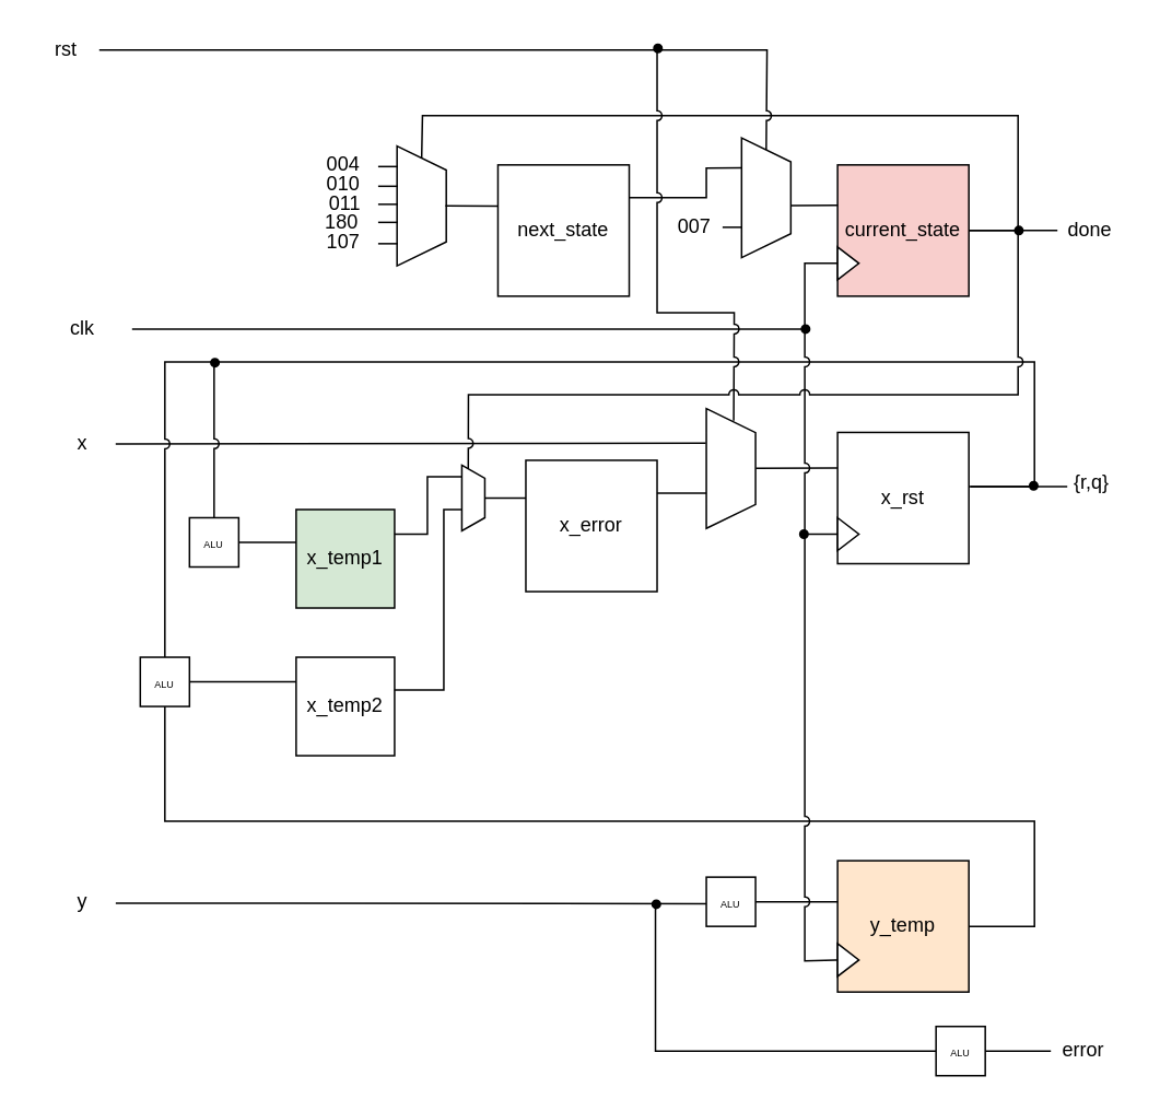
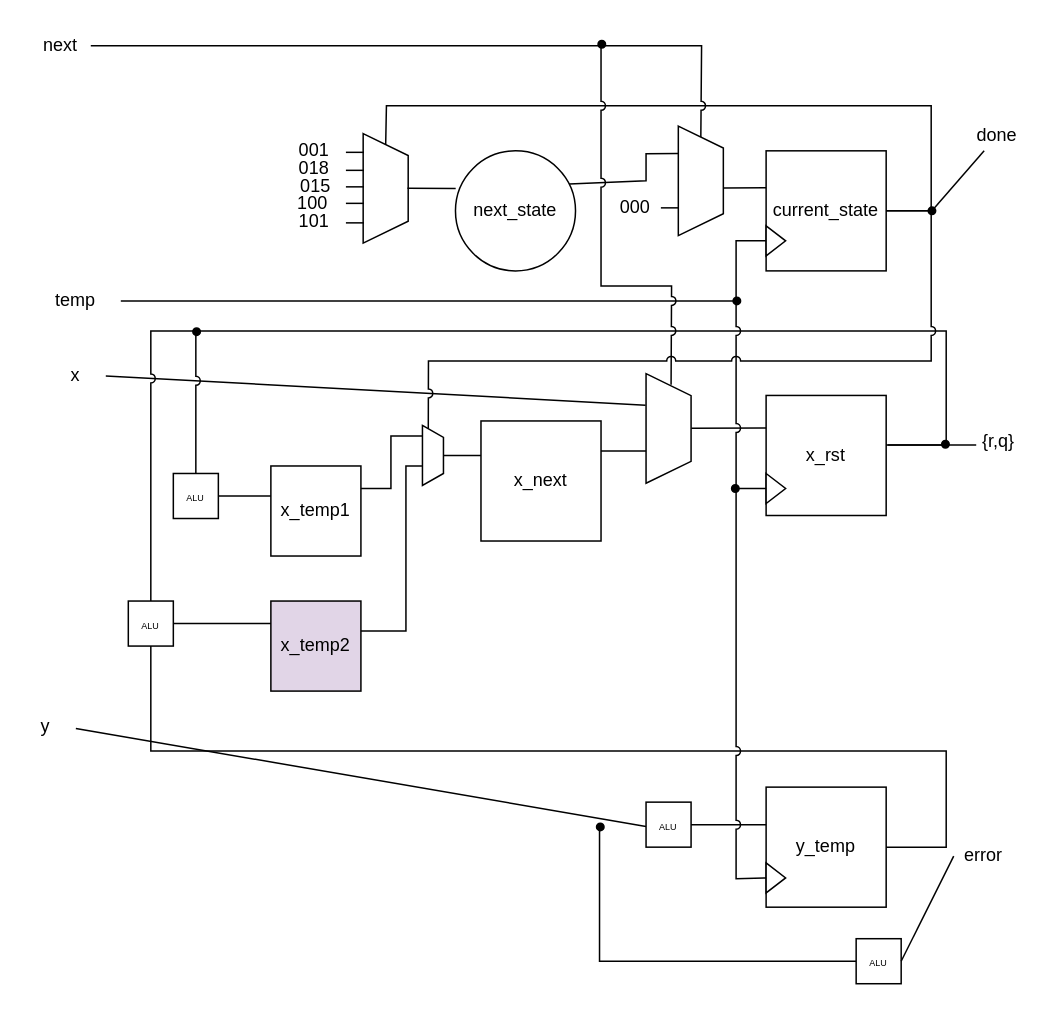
  <mxCell id="0" />
  <mxCell id="1" parent="0" />
  <mxCell id="2" value="" style="endArrow=none;html=1;entryX=0;entryY=0.272;entryDx=0;entryDy=0;exitX=0.5;exitY=0;exitDx=0;exitDy=0;entryPerimeter=0;" edge="1" parent="1"><mxGeometry width="50" height="50" relative="1" as="geometry"><mxPoint x="481.647" y="124.794" as="sourcePoint" /><mxPoint x="531.786" y="124.571" as="targetPoint" /></mxGeometry></mxCell>
  <mxCell id="3" value="x_rst" style="whiteSpace=wrap;html=1;aspect=fixed;" vertex="1" parent="1"><mxGeometry x="510" y="263" width="80" height="80" as="geometry" /></mxCell>
- <mxCell id="4" value="y_temp" style="whiteSpace=wrap;html=1;aspect=fixed;fillColor=#ffe6cc;" vertex="1" parent="1"><mxGeometry x="510" y="524" width="80" height="80" as="geometry" /></mxCell>
- <mxCell id="5" value="x_error" style="whiteSpace=wrap;html=1;aspect=fixed;" vertex="1" parent="1"><mxGeometry x="320" y="280" width="80" height="80" as="geometry" /></mxCell>
+ <mxCell id="4" value="y_temp" style="whiteSpace=wrap;html=1;aspect=fixed;" vertex="1" parent="1"><mxGeometry x="510" y="524" width="80" height="80" as="geometry" /></mxCell>
+ <mxCell id="5" value="x_next" style="whiteSpace=wrap;html=1;aspect=fixed;" vertex="1" parent="1"><mxGeometry x="320" y="280" width="80" height="80" as="geometry" /></mxCell>
  <mxCell id="6" value="" style="shape=trapezoid;perimeter=trapezoidPerimeter;whiteSpace=wrap;html=1;rotation=90;" vertex="1" parent="1"><mxGeometry x="408.5" y="270" width="73" height="30" as="geometry" /></mxCell>
  <mxCell id="7" value="" style="endArrow=none;html=1;entryX=0;entryY=0.272;entryDx=0;entryDy=0;exitX=0.5;exitY=0;exitDx=0;exitDy=0;entryPerimeter=0;" edge="1" parent="1" target="3"><mxGeometry width="50" height="50" relative="1" as="geometry"><mxPoint x="460.147" y="284.794" as="sourcePoint" /><mxPoint x="490.735" y="284.794" as="targetPoint" /></mxGeometry></mxCell>
  <mxCell id="8" value="" style="endArrow=none;html=1;exitX=1;exitY=0.25;exitDx=0;exitDy=0;" edge="1" parent="1"><mxGeometry width="50" height="50" relative="1" as="geometry"><mxPoint x="399.952" y="299.952" as="sourcePoint" /><mxPoint x="430" y="300" as="targetPoint" /></mxGeometry></mxCell>
  <mxCell id="9" value="" style="endArrow=none;html=1;entryX=0.25;entryY=1;entryDx=0;entryDy=0;exitX=1.001;exitY=0.545;exitDx=0;exitDy=0;exitPerimeter=0;" edge="1" parent="1" source="11"><mxGeometry width="50" height="50" relative="1" as="geometry"><mxPoint x="80" y="550.5" as="sourcePoint" /><mxPoint x="429.952" y="550.167" as="targetPoint" /></mxGeometry></mxCell>
  <mxCell id="10" value="" style="endArrow=none;html=1;entryX=0.25;entryY=1;entryDx=0;entryDy=0;exitX=1;exitY=0.5;exitDx=0;exitDy=0;" edge="1" parent="1" source="12"><mxGeometry width="50" height="50" relative="1" as="geometry"><mxPoint x="80" y="269.5" as="sourcePoint" /><mxPoint x="429.667" y="269.5" as="targetPoint" /></mxGeometry></mxCell>
- <mxCell id="11" value="y&lt;br&gt;" style="text;html=1;strokeColor=none;fillColor=none;align=center;verticalAlign=middle;whiteSpace=wrap;rounded=0;" vertex="1" parent="1"><mxGeometry x="30" y="539" width="40" height="20" as="geometry" /></mxCell>
- <mxCell id="12" value="x&lt;br&gt;" style="text;html=1;strokeColor=none;fillColor=none;align=center;verticalAlign=middle;whiteSpace=wrap;rounded=0;" vertex="1" parent="1"><mxGeometry x="30" y="260" width="40" height="20" as="geometry" /></mxCell>
- <mxCell id="13" value="x_temp2" style="whiteSpace=wrap;html=1;aspect=fixed;" vertex="1" parent="1"><mxGeometry x="180" y="400" width="60" height="60" as="geometry" /></mxCell>
- <mxCell id="14" value="x_temp1" style="whiteSpace=wrap;html=1;aspect=fixed;fillColor=#d5e8d4;" vertex="1" parent="1"><mxGeometry x="180" y="310" width="60" height="60" as="geometry" /></mxCell>
+ <mxCell id="11" value="y&lt;br&gt;" style="text;html=1;strokeColor=none;fillColor=none;align=center;verticalAlign=middle;whiteSpace=wrap;rounded=0;" vertex="1" parent="1"><mxGeometry x="10" y="474" width="40" height="20" as="geometry" /></mxCell>
+ <mxCell id="12" value="x&lt;br&gt;" style="text;html=1;strokeColor=none;fillColor=none;align=center;verticalAlign=middle;whiteSpace=wrap;rounded=0;" vertex="1" parent="1"><mxGeometry x="30" y="240" width="40" height="20" as="geometry" /></mxCell>
+ <mxCell id="13" value="x_temp2" style="whiteSpace=wrap;html=1;aspect=fixed;fillColor=#e1d5e7;" vertex="1" parent="1"><mxGeometry x="180" y="400" width="60" height="60" as="geometry" /></mxCell>
+ <mxCell id="14" value="x_temp1" style="whiteSpace=wrap;html=1;aspect=fixed;" vertex="1" parent="1"><mxGeometry x="180" y="310" width="60" height="60" as="geometry" /></mxCell>
  <mxCell id="15" value="" style="shape=trapezoid;perimeter=trapezoidPerimeter;whiteSpace=wrap;html=1;rotation=90;" vertex="1" parent="1"><mxGeometry x="268" y="296" width="40" height="14" as="geometry" /></mxCell>
  <mxCell id="16" value="" style="endArrow=none;html=1;exitX=0.5;exitY=0;exitDx=0;exitDy=0;" edge="1" parent="1" source="15"><mxGeometry width="50" height="50" relative="1" as="geometry"><mxPoint x="270" y="340" as="sourcePoint" /><mxPoint x="320" y="303" as="targetPoint" /></mxGeometry></mxCell>
  <mxCell id="17" value="" style="endArrow=none;html=1;exitX=1;exitY=0.25;exitDx=0;exitDy=0;rounded=0;entryX=0.177;entryY=1.021;entryDx=0;entryDy=0;entryPerimeter=0;" edge="1" parent="1" source="14" target="15"><mxGeometry width="50" height="50" relative="1" as="geometry"><mxPoint x="230" y="335" as="sourcePoint" /><mxPoint x="280" y="290" as="targetPoint" /><Array as="points"><mxPoint x="260" y="325" /><mxPoint x="260" y="290" /></Array></mxGeometry></mxCell>
  <mxCell id="18" value="" style="endArrow=none;html=1;rounded=0;entryX=0.177;entryY=1.021;entryDx=0;entryDy=0;entryPerimeter=0;" edge="1" parent="1"><mxGeometry width="50" height="50" relative="1" as="geometry"><mxPoint x="240" y="420" as="sourcePoint" /><mxPoint x="280.667" y="310" as="targetPoint" /><Array as="points"><mxPoint x="270" y="420" /><mxPoint x="270" y="310" /></Array></mxGeometry></mxCell>
  <mxCell id="19" value="" style="endArrow=none;html=1;rounded=0;entryX=0.5;entryY=0;entryDx=0;entryDy=0;jumpStyle=arc;" edge="1" parent="1" target="20"><mxGeometry width="50" height="50" relative="1" as="geometry"><mxPoint x="591" y="296" as="sourcePoint" /><mxPoint x="130" y="316" as="targetPoint" /><Array as="points"><mxPoint x="630" y="296" /><mxPoint x="630" y="220" /><mxPoint x="340" y="220" /><mxPoint x="130" y="220" /></Array></mxGeometry></mxCell>
  <mxCell id="20" value="&lt;font style=&quot;font-size: 6px&quot;&gt;ALU&lt;/font&gt;&lt;br&gt;" style="whiteSpace=wrap;html=1;aspect=fixed;" vertex="1" parent="1"><mxGeometry x="115" y="315" width="30" height="30" as="geometry" /></mxCell>
  <mxCell id="21" value="" style="endArrow=none;html=1;exitX=1;exitY=0.5;exitDx=0;exitDy=0;" edge="1" parent="1" source="20"><mxGeometry width="50" height="50" relative="1" as="geometry"><mxPoint x="130" y="380" as="sourcePoint" /><mxPoint x="180" y="330" as="targetPoint" /></mxGeometry></mxCell>
  <mxCell id="22" value="&lt;font style=&quot;font-size: 6px&quot;&gt;ALU&lt;/font&gt;&lt;br&gt;" style="whiteSpace=wrap;html=1;aspect=fixed;" vertex="1" parent="1"><mxGeometry x="85" y="400" width="30" height="30" as="geometry" /></mxCell>
  <mxCell id="23" value="" style="endArrow=none;html=1;rounded=0;jumpStyle=arc;" edge="1" parent="1"><mxGeometry width="50" height="50" relative="1" as="geometry"><mxPoint x="100" y="400" as="sourcePoint" /><mxPoint x="130" y="220" as="targetPoint" /><Array as="points"><mxPoint x="100" y="220" /></Array></mxGeometry></mxCell>
  <mxCell id="24" value="" style="endArrow=none;html=1;entryX=1;entryY=0.5;entryDx=0;entryDy=0;exitX=0.5;exitY=1;exitDx=0;exitDy=0;rounded=0;" edge="1" parent="1" source="22" target="4"><mxGeometry width="50" height="50" relative="1" as="geometry"><mxPoint x="30" y="700" as="sourcePoint" /><mxPoint x="80" y="650" as="targetPoint" /><Array as="points"><mxPoint x="100" y="500" /><mxPoint x="630" y="500" /><mxPoint x="630" y="564" /></Array></mxGeometry></mxCell>
  <mxCell id="25" value="" style="endArrow=none;html=1;" edge="1" parent="1"><mxGeometry width="50" height="50" relative="1" as="geometry"><mxPoint x="115" y="415" as="sourcePoint" /><mxPoint x="180" y="415" as="targetPoint" /><Array as="points" /></mxGeometry></mxCell>
  <mxCell id="26" value="" style="endArrow=none;html=1;" edge="1" parent="1"><mxGeometry width="50" height="50" relative="1" as="geometry"><mxPoint x="590" y="296" as="sourcePoint" /><mxPoint x="650" y="296" as="targetPoint" /></mxGeometry></mxCell>
  <mxCell id="27" value="{r,q}" style="text;html=1;strokeColor=none;fillColor=none;align=center;verticalAlign=middle;whiteSpace=wrap;rounded=0;" vertex="1" parent="1"><mxGeometry x="645" y="284" width="40" height="20" as="geometry" /></mxCell>
  <mxCell id="28" value="" style="triangle;whiteSpace=wrap;html=1;" vertex="1" parent="1"><mxGeometry x="510" y="315" width="13" height="20" as="geometry" /></mxCell>
  <mxCell id="29" value="" style="triangle;whiteSpace=wrap;html=1;" vertex="1" parent="1"><mxGeometry x="510" y="574.5" width="13" height="20" as="geometry" /></mxCell>
  <mxCell id="30" value="&lt;font style=&quot;font-size: 6px&quot;&gt;ALU&lt;/font&gt;&lt;br&gt;" style="whiteSpace=wrap;html=1;aspect=fixed;" vertex="1" parent="1"><mxGeometry x="430" y="534" width="30" height="30" as="geometry" /></mxCell>
  <mxCell id="31" value="" style="endArrow=none;html=1;exitX=1;exitY=0.5;exitDx=0;exitDy=0;entryX=0;entryY=0.313;entryDx=0;entryDy=0;entryPerimeter=0;" edge="1" parent="1" source="30" target="4"><mxGeometry width="50" height="50" relative="1" as="geometry"><mxPoint x="440" y="599" as="sourcePoint" /><mxPoint x="490" y="549" as="targetPoint" /></mxGeometry></mxCell>
- <mxCell id="32" value="current_state" style="whiteSpace=wrap;html=1;aspect=fixed;fillColor=#f8cecc;" vertex="1" parent="1"><mxGeometry x="510" y="100" width="80" height="80" as="geometry" /></mxCell>
- <mxCell id="33" value="next_state" style="whiteSpace=wrap;html=1;aspect=fixed;" vertex="1" parent="1"><mxGeometry x="303" y="100" width="80" height="80" as="geometry" /></mxCell>
+ <mxCell id="32" value="current_state" style="whiteSpace=wrap;html=1;aspect=fixed;" vertex="1" parent="1"><mxGeometry x="510" y="100" width="80" height="80" as="geometry" /></mxCell>
+ <mxCell id="33" value="next_state" style="ellipse;whiteSpace=wrap;html=1;aspect=fixed;" vertex="1" parent="1"><mxGeometry x="303" y="100" width="80" height="80" as="geometry" /></mxCell>
  <mxCell id="34" value="" style="triangle;whiteSpace=wrap;html=1;" vertex="1" parent="1"><mxGeometry x="510" y="150" width="13" height="20" as="geometry" /></mxCell>
  <mxCell id="35" value="" style="endArrow=none;html=1;" edge="1" parent="1"><mxGeometry width="50" height="50" relative="1" as="geometry"><mxPoint x="80" y="200" as="sourcePoint" /><mxPoint x="490" y="200" as="targetPoint" /></mxGeometry></mxCell>
- <mxCell id="36" value="clk&lt;br&gt;" style="text;html=1;strokeColor=none;fillColor=none;align=center;verticalAlign=middle;whiteSpace=wrap;rounded=0;" vertex="1" parent="1"><mxGeometry x="30" y="190" width="40" height="20" as="geometry" /></mxCell>
+ <mxCell id="36" value="temp&lt;br&gt;" style="text;html=1;strokeColor=none;fillColor=none;align=center;verticalAlign=middle;whiteSpace=wrap;rounded=0;" vertex="1" parent="1"><mxGeometry x="30" y="190" width="40" height="20" as="geometry" /></mxCell>
  <mxCell id="37" value="" style="endArrow=none;html=1;rounded=0;exitX=0;exitY=0.5;exitDx=0;exitDy=0;jumpStyle=arc;" edge="1" parent="1" source="34"><mxGeometry width="50" height="50" relative="1" as="geometry"><mxPoint x="510" y="155" as="sourcePoint" /><mxPoint x="510" y="584.5" as="targetPoint" /><Array as="points"><mxPoint x="490" y="160" /><mxPoint x="490" y="585" /></Array></mxGeometry></mxCell>
  <mxCell id="38" value="" style="endArrow=none;html=1;" edge="1" parent="1"><mxGeometry width="50" height="50" relative="1" as="geometry"><mxPoint x="490" y="325" as="sourcePoint" /><mxPoint x="510" y="325" as="targetPoint" /></mxGeometry></mxCell>
  <mxCell id="39" value="" style="shape=trapezoid;perimeter=trapezoidPerimeter;whiteSpace=wrap;html=1;rotation=90;" vertex="1" parent="1"><mxGeometry x="220" y="110" width="73" height="30" as="geometry" /></mxCell>
  <mxCell id="40" value="" style="endArrow=none;html=1;entryX=0.002;entryY=0.314;entryDx=0;entryDy=0;entryPerimeter=0;" edge="1" parent="1" target="33"><mxGeometry width="50" height="50" relative="1" as="geometry"><mxPoint x="271" y="125" as="sourcePoint" /><mxPoint x="303" y="124" as="targetPoint" /></mxGeometry></mxCell>
  <mxCell id="41" value="" style="endArrow=none;html=1;entryX=0;entryY=0.5;entryDx=0;entryDy=0;rounded=0;" edge="1" parent="1" target="39"><mxGeometry width="50" height="50" relative="1" as="geometry"><mxPoint x="590" y="140" as="sourcePoint" /><mxPoint x="640" y="90" as="targetPoint" /><Array as="points"><mxPoint x="620" y="140" /><mxPoint x="620" y="70" /><mxPoint x="257" y="70" /></Array></mxGeometry></mxCell>
  <mxCell id="42" value="" style="endArrow=none;html=1;entryX=0.25;entryY=1;entryDx=0;entryDy=0;exitX=1;exitY=0.25;exitDx=0;exitDy=0;rounded=0;" edge="1" parent="1" source="33" target="53"><mxGeometry width="50" height="50" relative="1" as="geometry"><mxPoint x="460" y="165" as="sourcePoint" /><mxPoint x="510" y="115" as="targetPoint" /><Array as="points"><mxPoint x="430" y="120" /><mxPoint x="430" y="102" /></Array></mxGeometry></mxCell>
  <mxCell id="43" value="" style="endArrow=none;html=1;" edge="1" parent="1"><mxGeometry width="50" height="50" relative="1" as="geometry"><mxPoint x="230" y="101" as="sourcePoint" /><mxPoint x="242" y="101" as="targetPoint" /><Array as="points" /></mxGeometry></mxCell>
- <mxCell id="44" value="004" style="text;html=1;strokeColor=none;fillColor=none;align=center;verticalAlign=middle;whiteSpace=wrap;rounded=0;" vertex="1" parent="1"><mxGeometry x="189" y="90" width="40" height="20" as="geometry" /></mxCell>
+ <mxCell id="44" value="001" style="text;html=1;strokeColor=none;fillColor=none;align=center;verticalAlign=middle;whiteSpace=wrap;rounded=0;" vertex="1" parent="1"><mxGeometry x="189" y="90" width="40" height="20" as="geometry" /></mxCell>
  <mxCell id="45" value="" style="endArrow=none;html=1;" edge="1" parent="1"><mxGeometry width="50" height="50" relative="1" as="geometry"><mxPoint x="230" y="113" as="sourcePoint" /><mxPoint x="242" y="113" as="targetPoint" /><Array as="points" /></mxGeometry></mxCell>
- <mxCell id="46" value="010" style="text;html=1;strokeColor=none;fillColor=none;align=center;verticalAlign=middle;whiteSpace=wrap;rounded=0;" vertex="1" parent="1"><mxGeometry x="189" y="102" width="40" height="20" as="geometry" /></mxCell>
+ <mxCell id="46" value="018" style="text;html=1;strokeColor=none;fillColor=none;align=center;verticalAlign=middle;whiteSpace=wrap;rounded=0;" vertex="1" parent="1"><mxGeometry x="189" y="102" width="40" height="20" as="geometry" /></mxCell>
  <mxCell id="47" value="" style="endArrow=none;html=1;" edge="1" parent="1"><mxGeometry width="50" height="50" relative="1" as="geometry"><mxPoint x="230" y="124" as="sourcePoint" /><mxPoint x="242" y="124" as="targetPoint" /><Array as="points" /></mxGeometry></mxCell>
- <mxCell id="48" value="011" style="text;html=1;strokeColor=none;fillColor=none;align=center;verticalAlign=middle;whiteSpace=wrap;rounded=0;" vertex="1" parent="1"><mxGeometry x="190" y="114" width="40" height="20" as="geometry" /></mxCell>
+ <mxCell id="48" value="015" style="text;html=1;strokeColor=none;fillColor=none;align=center;verticalAlign=middle;whiteSpace=wrap;rounded=0;" vertex="1" parent="1"><mxGeometry x="190" y="114" width="40" height="20" as="geometry" /></mxCell>
  <mxCell id="49" value="" style="endArrow=none;html=1;" edge="1" parent="1"><mxGeometry width="50" height="50" relative="1" as="geometry"><mxPoint x="230" y="135" as="sourcePoint" /><mxPoint x="242" y="135" as="targetPoint" /><Array as="points" /></mxGeometry></mxCell>
- <mxCell id="50" value="180" style="text;html=1;strokeColor=none;fillColor=none;align=center;verticalAlign=middle;whiteSpace=wrap;rounded=0;" vertex="1" parent="1"><mxGeometry x="188" y="125" width="40" height="20" as="geometry" /></mxCell>
+ <mxCell id="50" value="100" style="text;html=1;strokeColor=none;fillColor=none;align=center;verticalAlign=middle;whiteSpace=wrap;rounded=0;" vertex="1" parent="1"><mxGeometry x="188" y="125" width="40" height="20" as="geometry" /></mxCell>
  <mxCell id="51" value="" style="endArrow=none;html=1;" edge="1" parent="1"><mxGeometry width="50" height="50" relative="1" as="geometry"><mxPoint x="230" y="148" as="sourcePoint" /><mxPoint x="242" y="148" as="targetPoint" /><Array as="points" /></mxGeometry></mxCell>
- <mxCell id="52" value="107" style="text;html=1;strokeColor=none;fillColor=none;align=center;verticalAlign=middle;whiteSpace=wrap;rounded=0;" vertex="1" parent="1"><mxGeometry x="189" y="137" width="40" height="20" as="geometry" /></mxCell>
+ <mxCell id="52" value="101" style="text;html=1;strokeColor=none;fillColor=none;align=center;verticalAlign=middle;whiteSpace=wrap;rounded=0;" vertex="1" parent="1"><mxGeometry x="189" y="137" width="40" height="20" as="geometry" /></mxCell>
  <mxCell id="53" value="" style="shape=trapezoid;perimeter=trapezoidPerimeter;whiteSpace=wrap;html=1;rotation=90;" vertex="1" parent="1"><mxGeometry x="430" y="105" width="73" height="30" as="geometry" /></mxCell>
  <mxCell id="54" value="" style="endArrow=none;html=1;" edge="1" parent="1"><mxGeometry width="50" height="50" relative="1" as="geometry"><mxPoint x="439.881" y="138" as="sourcePoint" /><mxPoint x="451.881" y="138" as="targetPoint" /><Array as="points" /></mxGeometry></mxCell>
- <mxCell id="55" value="007" style="text;html=1;strokeColor=none;fillColor=none;align=center;verticalAlign=middle;whiteSpace=wrap;rounded=0;" vertex="1" parent="1"><mxGeometry x="402.881" y="128" width="40" height="20" as="geometry" /></mxCell>
+ <mxCell id="55" value="000" style="text;html=1;strokeColor=none;fillColor=none;align=center;verticalAlign=middle;whiteSpace=wrap;rounded=0;" vertex="1" parent="1"><mxGeometry x="402.881" y="128" width="40" height="20" as="geometry" /></mxCell>
  <mxCell id="56" value="" style="endArrow=none;html=1;entryX=0;entryY=0.5;entryDx=0;entryDy=0;rounded=0;jumpStyle=arc;" edge="1" parent="1" target="53"><mxGeometry width="50" height="50" relative="1" as="geometry"><mxPoint x="60" y="30" as="sourcePoint" /><mxPoint x="460" y="30" as="targetPoint" /><Array as="points"><mxPoint x="467" y="30" /></Array></mxGeometry></mxCell>
  <mxCell id="57" value="" style="endArrow=none;html=1;exitX=0.102;exitY=0.444;exitDx=0;exitDy=0;exitPerimeter=0;rounded=0;jumpStyle=arc;" edge="1" parent="1" source="6"><mxGeometry width="50" height="50" relative="1" as="geometry"><mxPoint x="445" y="260" as="sourcePoint" /><mxPoint x="400" y="30" as="targetPoint" /><Array as="points"><mxPoint x="447" y="190" /><mxPoint x="400" y="190" /></Array></mxGeometry></mxCell>
- <mxCell id="58" value="rst" style="text;html=1;strokeColor=none;fillColor=none;align=center;verticalAlign=middle;whiteSpace=wrap;rounded=0;" vertex="1" parent="1"><mxGeometry x="20" y="20" width="40" height="20" as="geometry" /></mxCell>
+ <mxCell id="58" value="next" style="text;html=1;strokeColor=none;fillColor=none;align=center;verticalAlign=middle;whiteSpace=wrap;rounded=0;" vertex="1" parent="1"><mxGeometry x="20" y="20" width="40" height="20" as="geometry" /></mxCell>
  <mxCell id="59" value="" style="endArrow=none;html=1;rounded=0;" edge="1" parent="1"><mxGeometry width="50" height="50" relative="1" as="geometry"><mxPoint x="570" y="640" as="sourcePoint" /><mxPoint x="399" y="550" as="targetPoint" /><Array as="points"><mxPoint x="399" y="640" /></Array></mxGeometry></mxCell>
  <mxCell id="60" value="&lt;font style=&quot;font-size: 6px&quot;&gt;ALU&lt;/font&gt;&lt;br&gt;" style="whiteSpace=wrap;html=1;aspect=fixed;" vertex="1" parent="1"><mxGeometry x="570" y="625" width="30" height="30" as="geometry" /></mxCell>
  <mxCell id="61" value="" style="endArrow=none;html=1;entryX=0;entryY=0.5;entryDx=0;entryDy=0;" edge="1" parent="1" target="62"><mxGeometry width="50" height="50" relative="1" as="geometry"><mxPoint x="600" y="640" as="sourcePoint" /><mxPoint x="630" y="640" as="targetPoint" /></mxGeometry></mxCell>
- <mxCell id="62" value="error" style="text;html=1;strokeColor=none;fillColor=none;align=center;verticalAlign=middle;whiteSpace=wrap;rounded=0;" vertex="1" parent="1"><mxGeometry x="640" y="630" width="40" height="20" as="geometry" /></mxCell>
+ <mxCell id="62" value="error" style="text;html=1;strokeColor=none;fillColor=none;align=center;verticalAlign=middle;whiteSpace=wrap;rounded=0;" vertex="1" parent="1"><mxGeometry x="635" y="560" width="40" height="20" as="geometry" /></mxCell>
  <mxCell id="63" value="" style="endArrow=none;html=1;" edge="1" parent="1" source="66" target="64"><mxGeometry width="50" height="50" relative="1" as="geometry"><mxPoint x="590" y="140" as="sourcePoint" /><mxPoint x="650" y="140" as="targetPoint" /></mxGeometry></mxCell>
- <mxCell id="64" value="done" style="text;html=1;strokeColor=none;fillColor=none;align=center;verticalAlign=middle;whiteSpace=wrap;rounded=0;" vertex="1" parent="1"><mxGeometry x="644" y="130" width="40" height="20" as="geometry" /></mxCell>
+ <mxCell id="64" value="done" style="text;html=1;strokeColor=none;fillColor=none;align=center;verticalAlign=middle;whiteSpace=wrap;rounded=0;" vertex="1" parent="1"><mxGeometry x="644" y="80" width="40" height="20" as="geometry" /></mxCell>
  <mxCell id="65" value="" style="endArrow=none;html=1;exitX=0;exitY=0.75;exitDx=0;exitDy=0;rounded=0;jumpStyle=arc;" edge="1" parent="1" source="15"><mxGeometry width="50" height="50" relative="1" as="geometry"><mxPoint x="290" y="240" as="sourcePoint" /><mxPoint x="620" y="140" as="targetPoint" /><Array as="points"><mxPoint x="285" y="240" /><mxPoint x="620" y="240" /></Array></mxGeometry></mxCell>
  <mxCell id="66" value="" style="ellipse;whiteSpace=wrap;html=1;aspect=fixed;fillColor=#000000;" vertex="1" parent="1"><mxGeometry x="618" y="137.5" width="5" height="5" as="geometry" /></mxCell>
  <mxCell id="67" value="" style="endArrow=none;html=1;" edge="1" parent="1" target="66"><mxGeometry width="50" height="50" relative="1" as="geometry"><mxPoint x="590" y="140" as="sourcePoint" /><mxPoint x="644" y="140" as="targetPoint" /></mxGeometry></mxCell>
  <mxCell id="68" value="" style="ellipse;whiteSpace=wrap;html=1;aspect=fixed;fillColor=#000000;" vertex="1" parent="1"><mxGeometry x="488" y="197.5" width="5" height="5" as="geometry" /></mxCell>
  <mxCell id="69" value="" style="ellipse;whiteSpace=wrap;html=1;aspect=fixed;fillColor=#000000;" vertex="1" parent="1"><mxGeometry x="487" y="322.5" width="5" height="5" as="geometry" /></mxCell>
  <mxCell id="70" value="" style="ellipse;whiteSpace=wrap;html=1;aspect=fixed;fillColor=#000000;" vertex="1" parent="1"><mxGeometry x="397" y="548" width="5" height="5" as="geometry" /></mxCell>
  <mxCell id="71" value="" style="ellipse;whiteSpace=wrap;html=1;aspect=fixed;fillColor=#000000;" vertex="1" parent="1"><mxGeometry x="128" y="218" width="5" height="5" as="geometry" /></mxCell>
  <mxCell id="72" value="" style="ellipse;whiteSpace=wrap;html=1;aspect=fixed;fillColor=#000000;" vertex="1" parent="1"><mxGeometry x="398" y="26.5" width="5" height="5" as="geometry" /></mxCell>
  <mxCell id="73" value="" style="ellipse;whiteSpace=wrap;html=1;aspect=fixed;fillColor=#000000;" vertex="1" parent="1"><mxGeometry x="627" y="293" width="5" height="5" as="geometry" /></mxCell>
